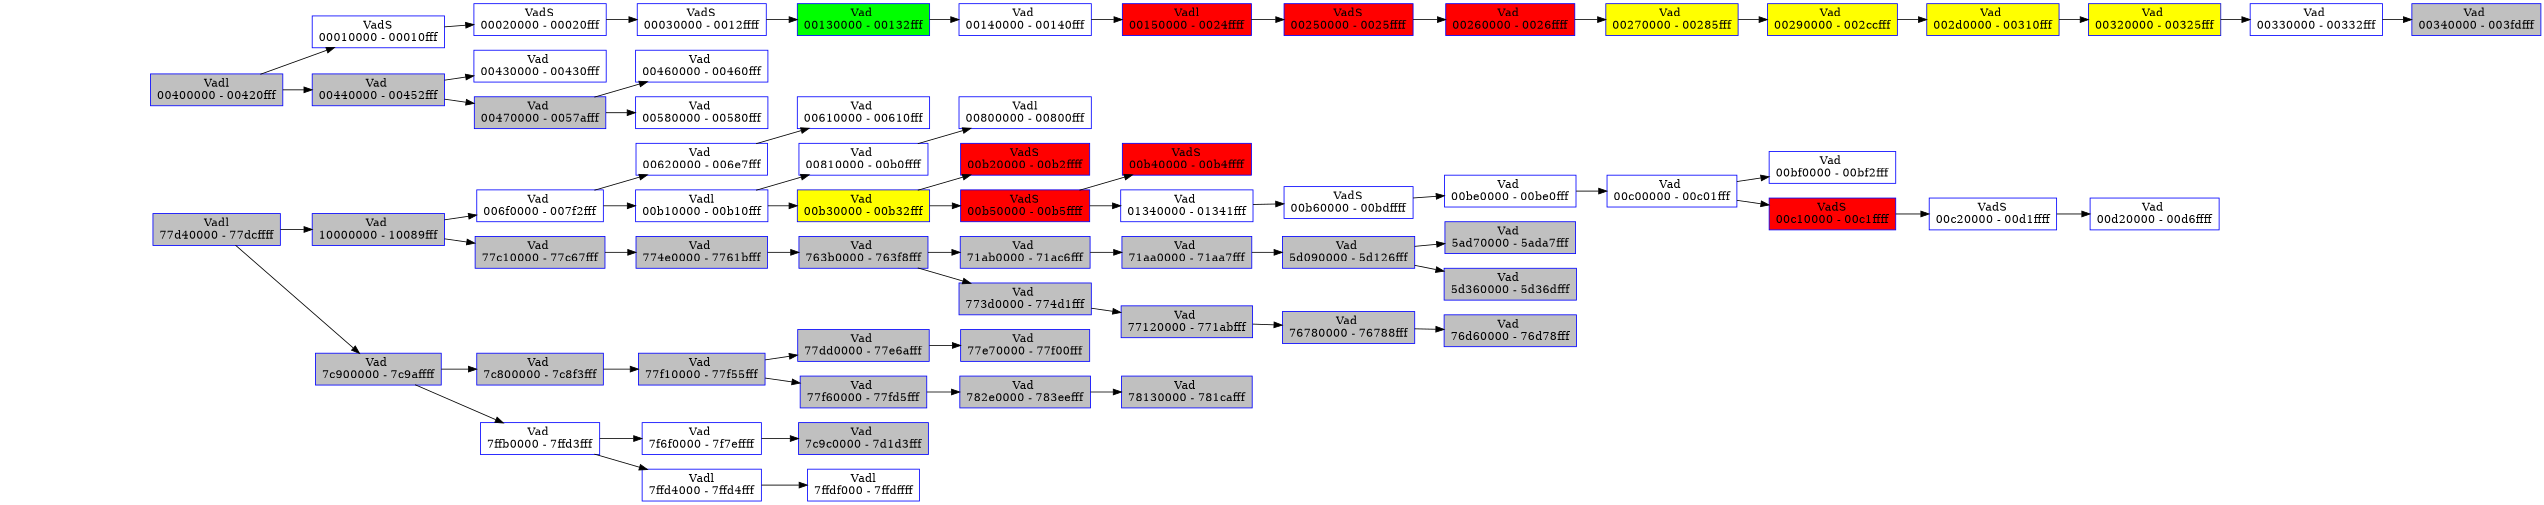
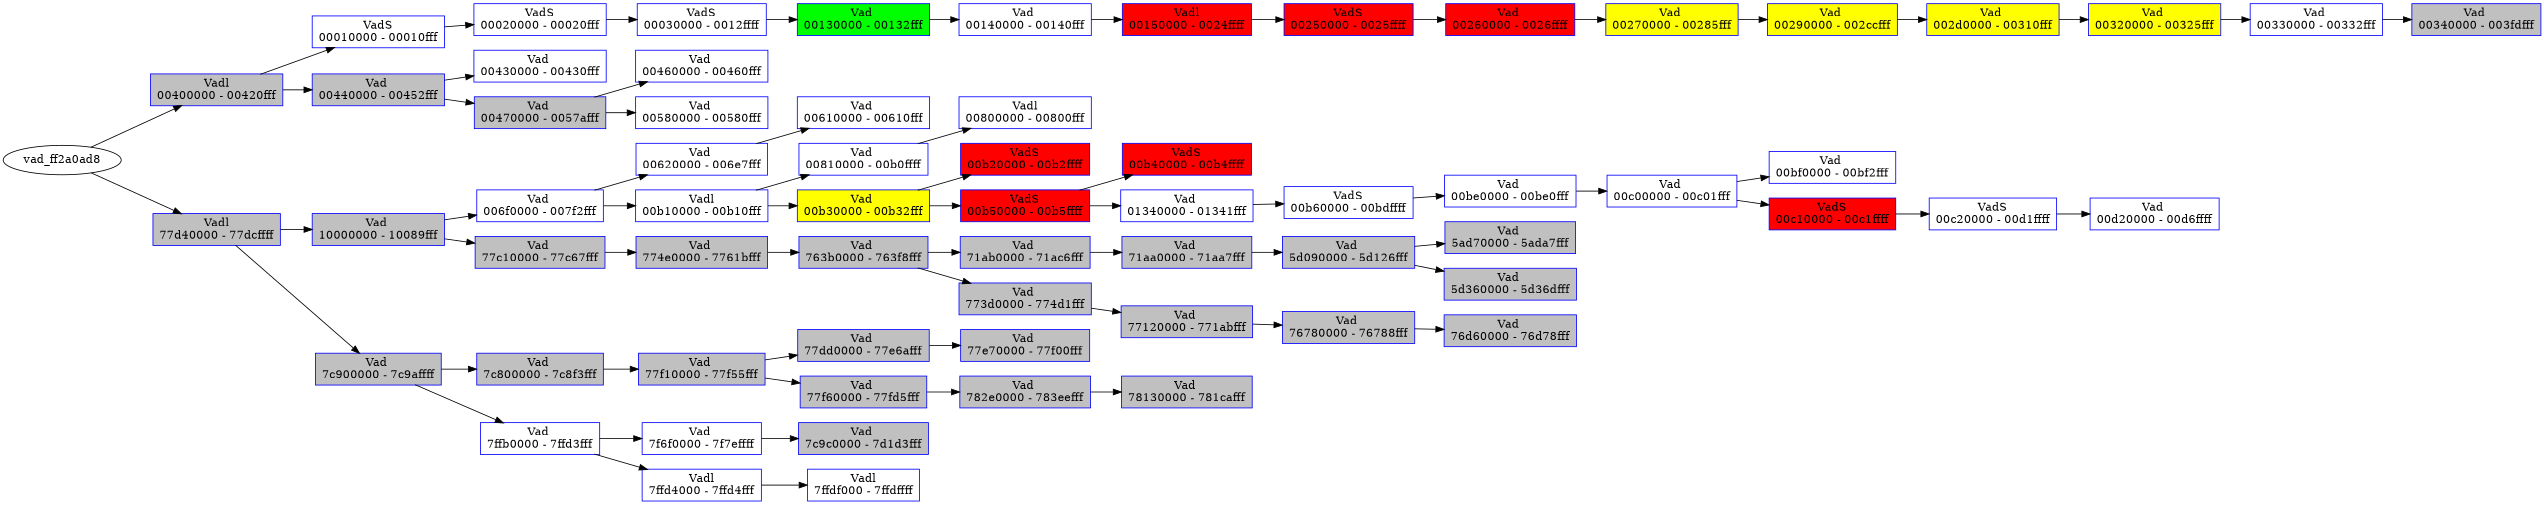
  digraph {
    rankdir=LR
    node [color=blue fillcolor=gray shape=record style=filled]
    n1 [label="{ Vadl\n00400000 - 00420fff }"]
+   vad_ff2a0ad8 [color="" fillcolor="" shape="" style=""]
    n3 [label="{ Vadl\n77d40000 - 77dcffff }"]
    n4 [fillcolor=white label="{ VadS\n00010000 - 00010fff }"]
    n5 [label="{ Vad \n00440000 - 00452fff }"]
    n6 [fillcolor=white label="{ VadS\n00020000 - 00020fff }"]
    n7 [fillcolor=white label="{ VadS\n00030000 - 0012ffff }"]
    n8 [fillcolor=green label="{ Vad \n00130000 - 00132fff }"]
    n9 [fillcolor=white label="{ Vad \n00140000 - 00140fff }"]
    n10 [fillcolor=red label="{ Vadl\n00150000 - 0024ffff }"]
    n11 [fillcolor=red label="{ VadS\n00250000 - 0025ffff }"]
    n12 [fillcolor=red label="{ Vad \n00260000 - 0026ffff }"]
    n13 [fillcolor=yellow label="{ Vad \n00270000 - 00285fff }"]
    n14 [fillcolor=yellow label="{ Vad \n00290000 - 002ccfff }"]
    n15 [fillcolor=yellow label="{ Vad \n002d0000 - 00310fff }"]
    n16 [fillcolor=yellow label="{ Vad \n00320000 - 00325fff }"]
    n17 [fillcolor=white label="{ Vad \n00330000 - 00332fff }"]
    n18 [label="{ Vad \n00340000 - 003fdfff }"]
    n19 [fillcolor=white label="{ Vad \n00430000 - 00430fff }"]
    n20 [label="{ Vad \n00470000 - 0057afff }"]
    n21 [fillcolor=white label="{ Vad \n00460000 - 00460fff }"]
    n22 [fillcolor=white label="{ Vad \n00580000 - 00580fff }"]
    n23 [label="{ Vad \n10000000 - 10089fff }"]
    n24 [label="{ Vad \n7c900000 - 7c9affff }"]
    n25 [fillcolor=white label="{ Vad \n006f0000 - 007f2fff }"]
    n26 [label="{ Vad \n77c10000 - 77c67fff }"]
    n27 [fillcolor=white label="{ Vad \n00620000 - 006e7fff }"]
    n28 [fillcolor=white label="{ Vadl\n00b10000 - 00b10fff }"]
    n29 [fillcolor=white label="{ Vad \n00610000 - 00610fff }"]
    n30 [fillcolor=white label="{ Vad \n00810000 - 00b0ffff }"]
    n31 [fillcolor=yellow label="{ Vad \n00b30000 - 00b32fff }"]
    n32 [fillcolor=white label="{ Vadl\n00800000 - 00800fff }"]
    n33 [fillcolor=red label="{ VadS\n00b20000 - 00b2ffff }"]
    n34 [fillcolor=red label="{ VadS\n00b50000 - 00b5ffff }"]
    n35 [fillcolor=red label="{ VadS\n00b40000 - 00b4ffff }"]
    n36 [fillcolor=white label="{ Vad \n01340000 - 01341fff }"]
    n37 [fillcolor=white label="{ VadS\n00b60000 - 00bdffff }"]
    n38 [fillcolor=white label="{ Vad \n00be0000 - 00be0fff }"]
    n39 [fillcolor=white label="{ Vad \n00c00000 - 00c01fff }"]
    n40 [fillcolor=white label="{ Vad \n00bf0000 - 00bf2fff }"]
    n41 [fillcolor=red label="{ VadS\n00c10000 - 00c1ffff }"]
    n42 [fillcolor=white label="{ VadS\n00c20000 - 00d1ffff }"]
    n43 [fillcolor=white label="{ Vad \n00d20000 - 00d6ffff }"]
    n44 [label="{ Vad \n774e0000 - 7761bfff }"]
    n45 [label="{ Vad \n763b0000 - 763f8fff }"]
    n46 [label="{ Vad \n71ab0000 - 71ac6fff }"]
    n47 [label="{ Vad \n773d0000 - 774d1fff }"]
    n48 [label="{ Vad \n71aa0000 - 71aa7fff }"]
    n49 [label="{ Vad \n5d090000 - 5d126fff }"]
    n50 [label="{ Vad \n5ad70000 - 5ada7fff }"]
    n51 [label="{ Vad \n5d360000 - 5d36dfff }"]
    n52 [label="{ Vad \n77120000 - 771abfff }"]
    n53 [label="{ Vad \n76780000 - 76788fff }"]
    n54 [label="{ Vad \n76d60000 - 76d78fff }"]
    n55 [label="{ Vad \n7c800000 - 7c8f3fff }"]
    n56 [fillcolor=white label="{ Vad \n7ffb0000 - 7ffd3fff }"]
    n57 [label="{ Vad \n77f10000 - 77f55fff }"]
    n58 [label="{ Vad \n77dd0000 - 77e6afff }"]
    n59 [label="{ Vad \n77f60000 - 77fd5fff }"]
    n60 [label="{ Vad \n77e70000 - 77f00fff }"]
    n61 [label="{ Vad \n782e0000 - 783eefff }"]
    n62 [label="{ Vad \n78130000 - 781cafff }"]
    n63 [fillcolor=white label="{ Vad \n7f6f0000 - 7f7effff }"]
    n64 [fillcolor=white label="{ Vadl\n7ffd4000 - 7ffd4fff }"]
    n65 [label="{ Vad \n7c9c0000 - 7d1d3fff }"]
    n66 [fillcolor=white label="{ Vadl\n7ffdf000 - 7ffdffff }"]
    n1 -> n4
    n1 -> n5
+   vad_ff2a0ad8 -> n1
+   vad_ff2a0ad8 -> n3
    n3 -> n23
    n3 -> n24
    n4 -> n6
    n5 -> n19
    n5 -> n20
    n6 -> n7
    n7 -> n8
    n8 -> n9
    n9 -> n10
    n10 -> n11
    n11 -> n12
    n12 -> n13
    n13 -> n14
    n14 -> n15
    n15 -> n16
    n16 -> n17
    n17 -> n18
    n20 -> n21
    n20 -> n22
    n23 -> n25
    n23 -> n26
    n24 -> n55
    n24 -> n56
    n25 -> n27
    n25 -> n28
    n26 -> n44
    n27 -> n29
    n28 -> n30
    n28 -> n31
    n30 -> n32
    n31 -> n33
    n31 -> n34
    n34 -> n35
    n34 -> n36
    n36 -> n37
    n37 -> n38
    n38 -> n39
    n39 -> n40
    n39 -> n41
    n41 -> n42
    n42 -> n43
    n44 -> n45
    n45 -> n46
    n45 -> n47
    n46 -> n48
    n47 -> n52
    n48 -> n49
    n49 -> n50
    n49 -> n51
    n52 -> n53
    n53 -> n54
    n55 -> n57
    n56 -> n63
    n56 -> n64
    n57 -> n58
    n57 -> n59
    n58 -> n60
    n59 -> n61
    n61 -> n62
    n63 -> n65
    n64 -> n66
  }
